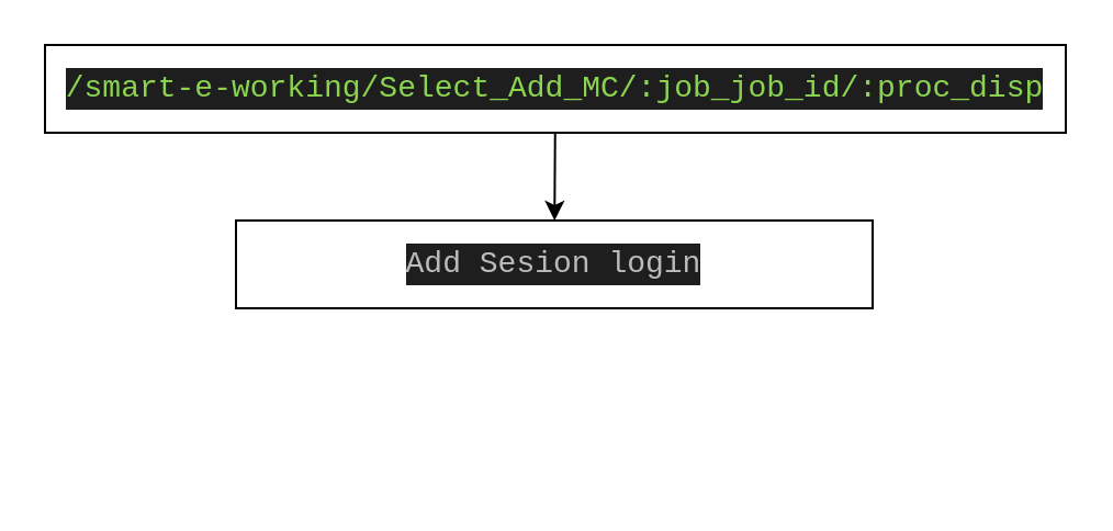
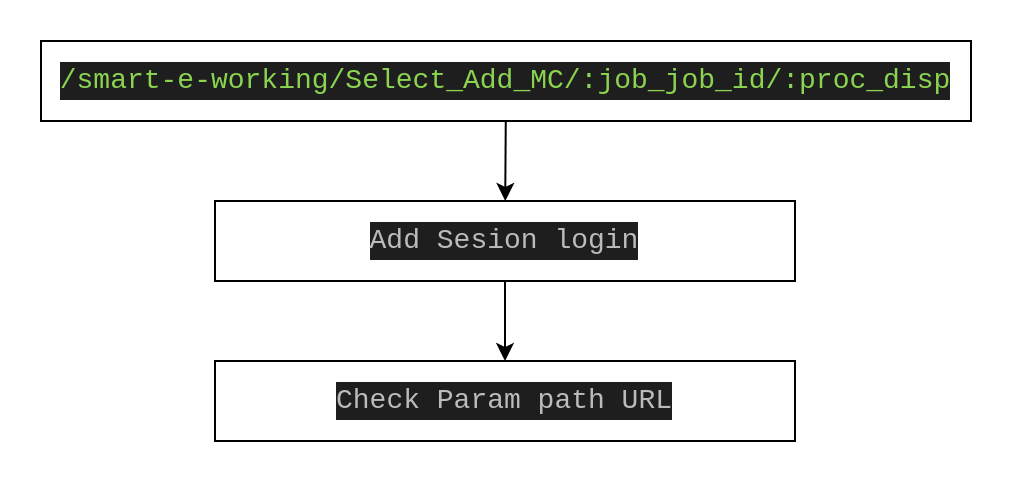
  <mxCell id="0" />
  <mxCell id="1" parent="0" />
+ <mxCell id="2" value="" style="edgeStyle=none;html=1;" edge="1" parent="1" source="3" target="6"><mxGeometry relative="1" as="geometry" /></mxCell>
  <mxCell id="3" value="&lt;div style=&quot;color: rgb(187, 187, 187); background-color: rgb(30, 30, 30); font-family: Consolas, &amp;quot;Courier New&amp;quot;, monospace; font-size: 14px; line-height: 19px;&quot;&gt;Add Sesion login&lt;/div&gt;" style="rounded=0;whiteSpace=wrap;html=1;" parent="1" vertex="1"><mxGeometry x="107" y="100" width="290" height="40" as="geometry" /></mxCell>
  <mxCell id="4" value="" style="edgeStyle=none;html=1;" parent="1" source="5" target="3" edge="1"><mxGeometry relative="1" as="geometry" /></mxCell>
  <mxCell id="5" value="&lt;div style=&quot;color: rgb(187, 187, 187); background-color: rgb(30, 30, 30); font-family: Consolas, &amp;quot;Courier New&amp;quot;, monospace; font-size: 14px; line-height: 19px;&quot;&gt;&lt;span style=&quot;color: #8bd450;&quot;&gt;/smart-e-working/Select_Add_MC/:job_job_id/:proc_disp&lt;/span&gt;&lt;/div&gt;" style="rounded=0;whiteSpace=wrap;html=1;" parent="1" vertex="1"><mxGeometry x="20" y="20" width="465" height="40" as="geometry" /></mxCell>
+ <mxCell id="6" value="&lt;div style=&quot;color: rgb(187, 187, 187); background-color: rgb(30, 30, 30); font-family: Consolas, &amp;quot;Courier New&amp;quot;, monospace; font-size: 14px; line-height: 19px;&quot;&gt;Check Param path URL&lt;/div&gt;" style="rounded=0;whiteSpace=wrap;html=1;" vertex="1" parent="1"><mxGeometry x="107" y="180" width="290" height="40" as="geometry" /></mxCell>
